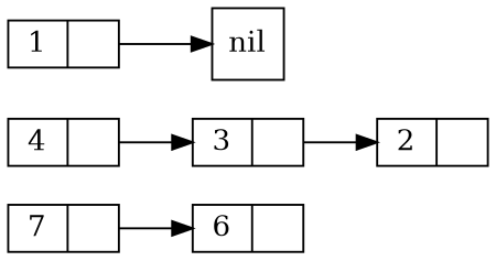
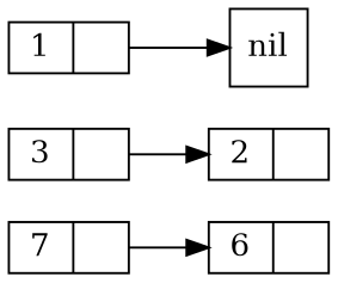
  digraph {
    rankdir=LR
    node [shape=record]
    edge [headport=f0 tailport=f1]
    n1 [height=0.1 label="{<f0>7 | <f1>}"]
    n2 [height=0.1 label="{<f0>6 | <f1>}"]
-   n3 [height=0.1 label="{<f0>4 | <f1>}"]
    n4 [height=0.1 label="{<f0>3 | <f1>}"]
    n5 [height=0.1 label="{<f0>2 | <f1>}"]
    n6 [height=0.1 label="{<f0>1 | <f1>}"]
    n7 [height=0.1 label=nil shape=square]
    n1 -> n2
-   n3 -> n4
    n4 -> n5
    n6 -> n7
  }
